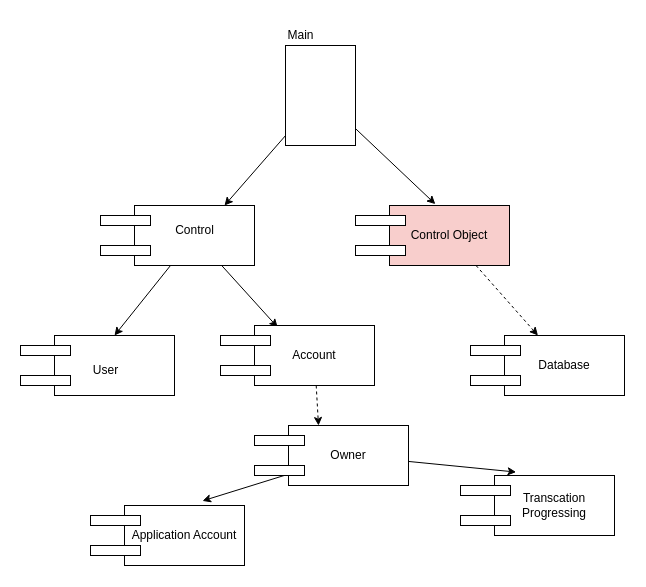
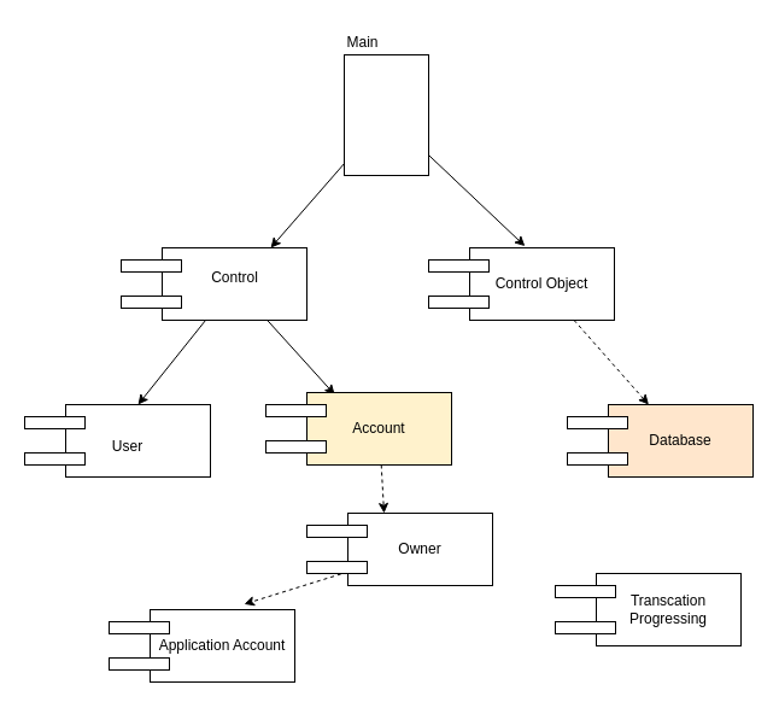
  <mxCell id="0" />
  <mxCell id="1" parent="0" />
  <mxCell id="2" style="edgeStyle=none;rounded=0;orthogonalLoop=1;jettySize=auto;html=1;entryX=0.5;entryY=0;entryDx=0;entryDy=0;" edge="1" parent="1" source="4" target="14"><mxGeometry relative="1" as="geometry" /></mxCell>
  <mxCell id="3" style="edgeStyle=none;rounded=0;orthogonalLoop=1;jettySize=auto;html=1;entryX=0.193;entryY=0.03;entryDx=0;entryDy=0;entryPerimeter=0;" edge="1" parent="1" source="4" target="18"><mxGeometry relative="1" as="geometry" /></mxCell>
  <mxCell id="4" value="" style="rounded=0;whiteSpace=wrap;html=1;" vertex="1" parent="1"><mxGeometry x="134" y="205" width="120" height="60" as="geometry" /></mxCell>
  <mxCell id="5" value="" style="rounded=0;whiteSpace=wrap;html=1;" vertex="1" parent="1"><mxGeometry x="100" y="245" width="50" height="10" as="geometry" /></mxCell>
  <mxCell id="6" value="" style="rounded=0;whiteSpace=wrap;html=1;" vertex="1" parent="1"><mxGeometry x="100" y="215" width="50" height="10" as="geometry" /></mxCell>
  <mxCell id="7" style="edgeStyle=none;rounded=0;orthogonalLoop=1;jettySize=auto;html=1;entryX=0.75;entryY=0;entryDx=0;entryDy=0;" edge="1" parent="1" source="9" target="4"><mxGeometry relative="1" as="geometry" /></mxCell>
  <mxCell id="8" style="edgeStyle=none;rounded=0;orthogonalLoop=1;jettySize=auto;html=1;entryX=0.382;entryY=-0.023;entryDx=0;entryDy=0;entryPerimeter=0;" edge="1" parent="1" source="9" target="11"><mxGeometry relative="1" as="geometry" /></mxCell>
  <mxCell id="9" value="" style="rounded=0;whiteSpace=wrap;html=1;" vertex="1" parent="1"><mxGeometry x="285" y="45" width="70" height="100" as="geometry" /></mxCell>
  <mxCell id="10" style="edgeStyle=none;rounded=0;orthogonalLoop=1;jettySize=auto;html=1;dashed=1;" edge="1" parent="1" source="11" target="21"><mxGeometry relative="1" as="geometry" /></mxCell>
- <mxCell id="11" value="Control Object" style="rounded=0;whiteSpace=wrap;html=1;fillColor=#f8cecc;" vertex="1" parent="1"><mxGeometry x="389" y="205" width="120" height="60" as="geometry" /></mxCell>
+ <mxCell id="11" value="Control Object" style="rounded=0;whiteSpace=wrap;html=1;" vertex="1" parent="1"><mxGeometry x="389" y="205" width="120" height="60" as="geometry" /></mxCell>
  <mxCell id="12" value="" style="rounded=0;whiteSpace=wrap;html=1;" vertex="1" parent="1"><mxGeometry x="355" y="245" width="50" height="10" as="geometry" /></mxCell>
  <mxCell id="13" value="" style="rounded=0;whiteSpace=wrap;html=1;" vertex="1" parent="1"><mxGeometry x="355" y="215" width="50" height="10" as="geometry" /></mxCell>
  <mxCell id="14" value="" style="rounded=0;whiteSpace=wrap;html=1;" vertex="1" parent="1"><mxGeometry x="54" y="335" width="120" height="60" as="geometry" /></mxCell>
  <mxCell id="15" value="" style="rounded=0;whiteSpace=wrap;html=1;" vertex="1" parent="1"><mxGeometry x="20" y="375" width="50" height="10" as="geometry" /></mxCell>
  <mxCell id="16" value="" style="rounded=0;whiteSpace=wrap;html=1;" vertex="1" parent="1"><mxGeometry x="20" y="345" width="50" height="10" as="geometry" /></mxCell>
  <mxCell id="17" style="edgeStyle=none;rounded=0;orthogonalLoop=1;jettySize=auto;html=1;entryX=0.25;entryY=0;entryDx=0;entryDy=0;dashed=1;" edge="1" parent="1" source="18" target="29"><mxGeometry relative="1" as="geometry" /></mxCell>
- <mxCell id="18" value="Account" style="rounded=0;whiteSpace=wrap;html=1;" vertex="1" parent="1"><mxGeometry x="254" y="325" width="120" height="60" as="geometry" /></mxCell>
+ <mxCell id="18" value="Account" style="rounded=0;whiteSpace=wrap;html=1;fillColor=#fff2cc;" vertex="1" parent="1"><mxGeometry x="254" y="325" width="120" height="60" as="geometry" /></mxCell>
  <mxCell id="19" value="" style="rounded=0;whiteSpace=wrap;html=1;" vertex="1" parent="1"><mxGeometry x="220" y="365" width="50" height="10" as="geometry" /></mxCell>
  <mxCell id="20" value="" style="rounded=0;whiteSpace=wrap;html=1;" vertex="1" parent="1"><mxGeometry x="220" y="335" width="50" height="10" as="geometry" /></mxCell>
- <mxCell id="21" value="Database" style="rounded=0;whiteSpace=wrap;html=1;" vertex="1" parent="1"><mxGeometry x="504" y="335" width="120" height="60" as="geometry" /></mxCell>
+ <mxCell id="21" value="Database" style="rounded=0;whiteSpace=wrap;html=1;fillColor=#ffe6cc;" vertex="1" parent="1"><mxGeometry x="504" y="335" width="120" height="60" as="geometry" /></mxCell>
  <mxCell id="22" value="" style="rounded=0;whiteSpace=wrap;html=1;" vertex="1" parent="1"><mxGeometry x="470" y="375" width="50" height="10" as="geometry" /></mxCell>
  <mxCell id="23" value="" style="rounded=0;whiteSpace=wrap;html=1;" vertex="1" parent="1"><mxGeometry x="470" y="345" width="50" height="10" as="geometry" /></mxCell>
  <mxCell id="24" value="Application Account" style="rounded=0;whiteSpace=wrap;html=1;" vertex="1" parent="1"><mxGeometry x="124" y="505" width="120" height="60" as="geometry" /></mxCell>
  <mxCell id="25" value="" style="rounded=0;whiteSpace=wrap;html=1;" vertex="1" parent="1"><mxGeometry x="90" y="545" width="50" height="10" as="geometry" /></mxCell>
  <mxCell id="26" value="" style="rounded=0;whiteSpace=wrap;html=1;" vertex="1" parent="1"><mxGeometry x="90" y="515" width="50" height="10" as="geometry" /></mxCell>
- <mxCell id="27" style="edgeStyle=none;rounded=0;orthogonalLoop=1;jettySize=auto;html=1;entryX=0.65;entryY=-0.077;entryDx=0;entryDy=0;entryPerimeter=0;" edge="1" parent="1" source="29" target="24"><mxGeometry relative="1" as="geometry" /></mxCell>
- <mxCell id="28" style="edgeStyle=none;rounded=0;orthogonalLoop=1;jettySize=auto;html=1;entryX=0.18;entryY=-0.057;entryDx=0;entryDy=0;entryPerimeter=0;" edge="1" parent="1" source="29" target="32"><mxGeometry relative="1" as="geometry" /></mxCell>
+ <mxCell id="27" style="edgeStyle=none;rounded=0;orthogonalLoop=1;jettySize=auto;html=1;entryX=0.65;entryY=-0.077;entryDx=0;entryDy=0;entryPerimeter=0;dashed=1;" edge="1" parent="1" source="29" target="24"><mxGeometry relative="1" as="geometry" /></mxCell>
  <mxCell id="29" value="Owner" style="rounded=0;whiteSpace=wrap;html=1;" vertex="1" parent="1"><mxGeometry x="288" y="425" width="120" height="60" as="geometry" /></mxCell>
  <mxCell id="30" value="" style="rounded=0;whiteSpace=wrap;html=1;" vertex="1" parent="1"><mxGeometry x="254" y="465" width="50" height="10" as="geometry" /></mxCell>
  <mxCell id="31" value="" style="rounded=0;whiteSpace=wrap;html=1;" vertex="1" parent="1"><mxGeometry x="254" y="435" width="50" height="10" as="geometry" /></mxCell>
  <mxCell id="32" value="Transcation&lt;br&gt;Progressing" style="rounded=0;whiteSpace=wrap;html=1;" vertex="1" parent="1"><mxGeometry x="494" y="475" width="120" height="60" as="geometry" /></mxCell>
  <mxCell id="33" value="" style="rounded=0;whiteSpace=wrap;html=1;" vertex="1" parent="1"><mxGeometry x="460" y="515" width="50" height="10" as="geometry" /></mxCell>
  <mxCell id="34" value="" style="rounded=0;whiteSpace=wrap;html=1;" vertex="1" parent="1"><mxGeometry x="460" y="485" width="50" height="10" as="geometry" /></mxCell>
  <mxCell id="35" value="Main" style="text;html=1;align=center;verticalAlign=middle;resizable=0;points=[];autosize=1;strokeColor=none;fillColor=none;" vertex="1" parent="1"><mxGeometry x="275" y="20" width="50" height="30" as="geometry" /></mxCell>
  <mxCell id="36" value="Control" style="text;html=1;align=center;verticalAlign=middle;resizable=0;points=[];autosize=1;strokeColor=none;fillColor=none;" vertex="1" parent="1"><mxGeometry x="149" y="215" width="90" height="30" as="geometry" /></mxCell>
  <mxCell id="37" value="User" style="text;html=1;align=center;verticalAlign=middle;resizable=0;points=[];autosize=1;strokeColor=none;fillColor=none;" vertex="1" parent="1"><mxGeometry x="80" y="355" width="50" height="30" as="geometry" /></mxCell>
